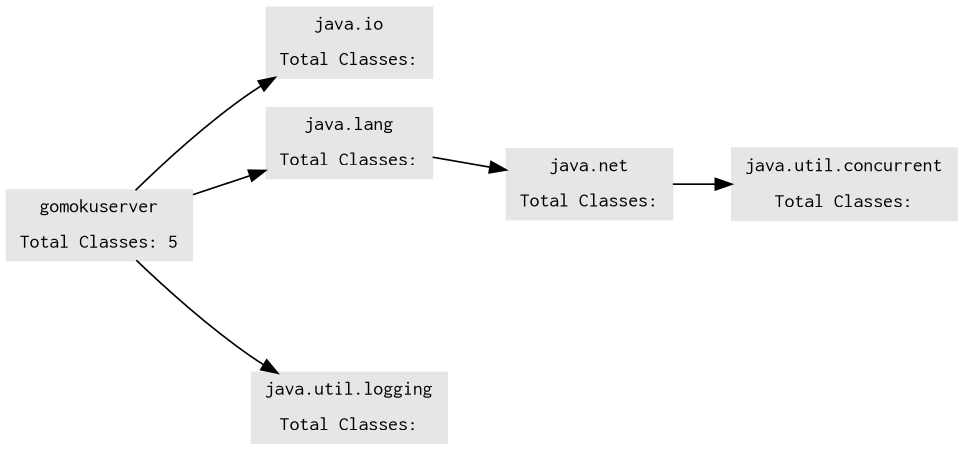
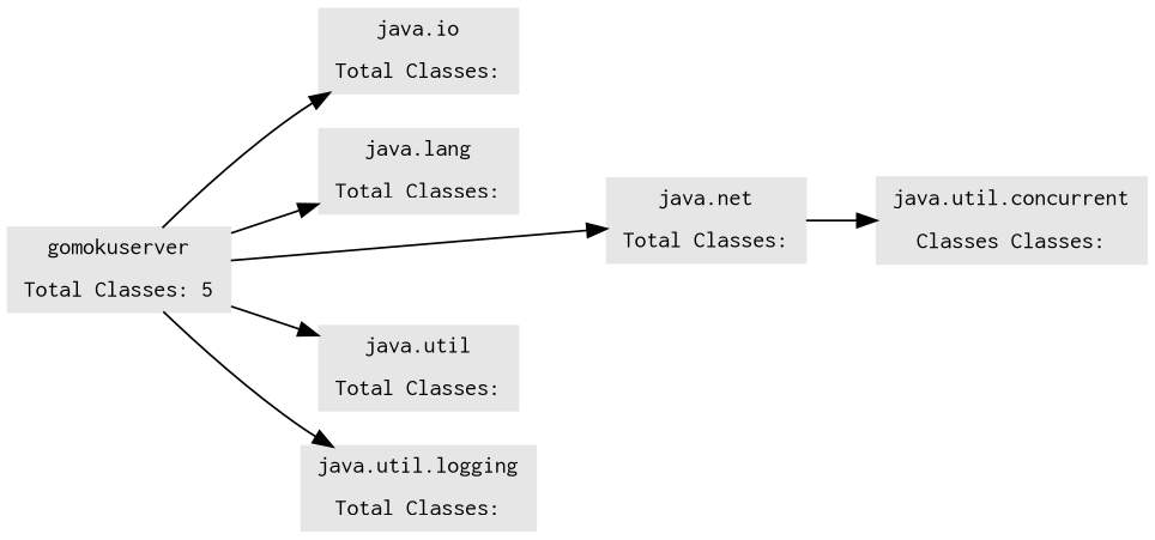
  digraph {
    rankdir=LR
    node [color=".99 0.0 .9" fontname=Courier fontsize=12 shape=record style=filled]
    n1 [color=".99 0 .9" label="gomokuserver | Total Classes: 5"]
    n2 [label="java.io | Total Classes: "]
    n3 [label="java.lang | Total Classes: "]
    n4 [label="java.net | Total Classes: "]
+   n5 [label="java.util | Total Classes: "]
    n6 [label="java.util.logging | Total Classes: "]
-   n7 [label="java.util.concurrent | Total Classes: "]
+   n7 [label="java.util.concurrent | Classes Classes: "]
    n1 -> n2
    n1 -> n3
-   n3 -> n4
+   n1 -> n4
+   n1 -> n5
    n1 -> n6
    n4 -> n7
  }
